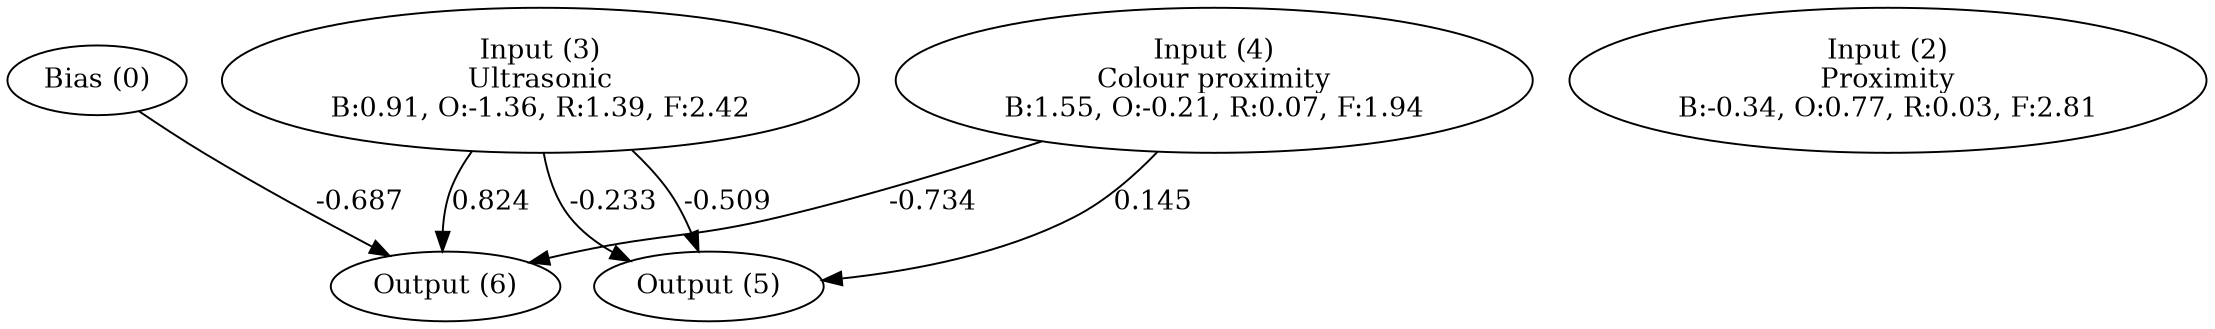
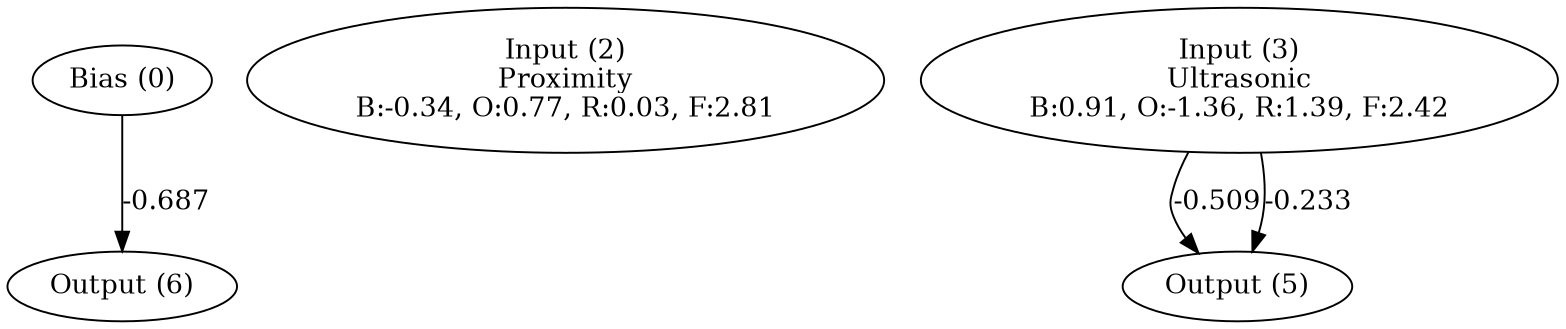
  digraph {
    n1 [label="Bias (0)"]
    n2 [label="Input (2)\nProximity\nB:-0.34, O:0.77, R:0.03, F:2.81"]
    n3 [label="Input (3)\nUltrasonic\nB:0.91, O:-1.36, R:1.39, F:2.42"]
-   n4 [label="Input (4)\nColour proximity\nB:1.55, O:-0.21, R:0.07, F:1.94"]
    n5 [label="Output (5)"]
    n6 [label="Output (6)"]
    subgraph sub_1 {
      rank=same
      n1
      n2
      n3
-     n4
    }
    subgraph sub_2 {
      rank=same
      n5
      n6
    }
    n1 -> n6 [label=-0.687]
    n3 -> n5 [label=-0.509]
    n3 -> n5 [label=-0.233]
-   n3 -> n6 [label=0.824]
-   n4 -> n5 [label=0.145]
-   n4 -> n6 [label=-0.734]
  }
